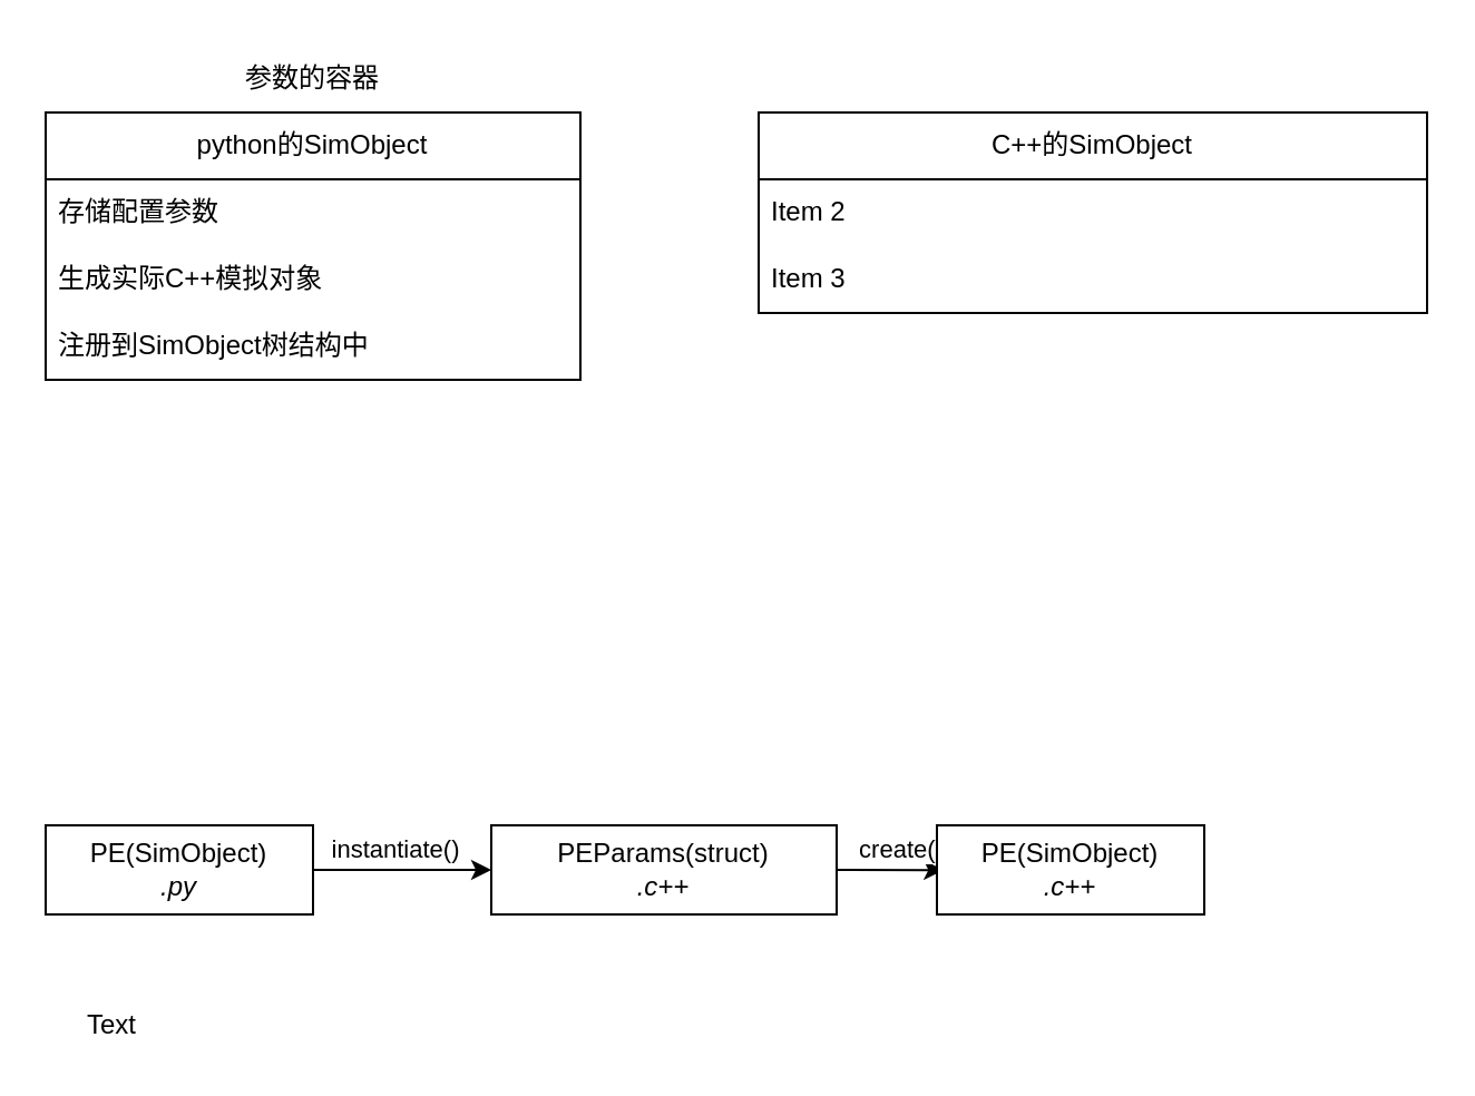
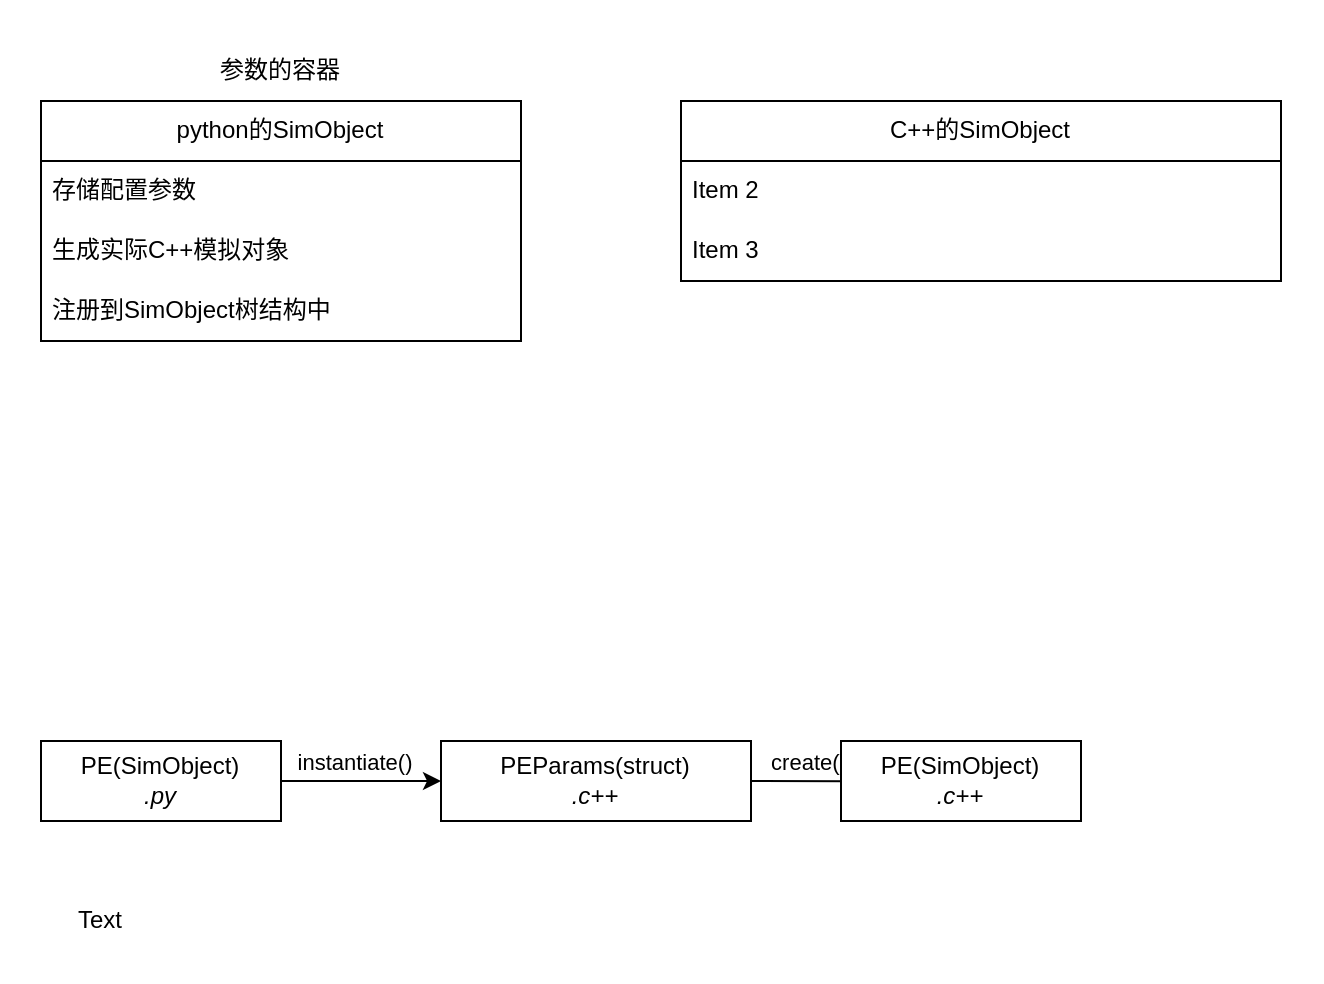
  <mxCell id="0" />
  <mxCell id="1" parent="0" />
  <mxCell id="2" value="python的SimObject" style="swimlane;fontStyle=0;childLayout=stackLayout;horizontal=1;startSize=30;horizontalStack=0;resizeParent=1;resizeParentMax=0;resizeLast=0;collapsible=1;marginBottom=0;whiteSpace=wrap;html=1;" vertex="1" parent="1"><mxGeometry x="20" y="50" width="240" height="120" as="geometry" /></mxCell>
  <mxCell id="3" value="存储配置参数" style="text;strokeColor=none;fillColor=none;align=left;verticalAlign=middle;spacingLeft=4;spacingRight=4;overflow=hidden;points=[[0,0.5],[1,0.5]];portConstraint=eastwest;rotatable=0;whiteSpace=wrap;html=1;" vertex="1" parent="2"><mxGeometry y="30" width="240" height="30" as="geometry" /></mxCell>
  <mxCell id="4" value="生成实际C++模拟对象" style="text;strokeColor=none;fillColor=none;align=left;verticalAlign=middle;spacingLeft=4;spacingRight=4;overflow=hidden;points=[[0,0.5],[1,0.5]];portConstraint=eastwest;rotatable=0;whiteSpace=wrap;html=1;" vertex="1" parent="2"><mxGeometry y="60" width="240" height="30" as="geometry" /></mxCell>
  <mxCell id="5" value="注册到SimObject树结构中" style="text;strokeColor=none;fillColor=none;align=left;verticalAlign=middle;spacingLeft=4;spacingRight=4;overflow=hidden;points=[[0,0.5],[1,0.5]];portConstraint=eastwest;rotatable=0;whiteSpace=wrap;html=1;" vertex="1" parent="2"><mxGeometry y="90" width="240" height="30" as="geometry" /></mxCell>
  <mxCell id="6" value="参数的容器" style="text;html=1;align=center;verticalAlign=middle;whiteSpace=wrap;rounded=0;" vertex="1" parent="1"><mxGeometry x="100" y="20" width="80" height="30" as="geometry" /></mxCell>
  <mxCell id="7" value="&lt;div&gt;PEParams(struct)&lt;/div&gt;&lt;div&gt;&lt;i&gt;.c++&lt;/i&gt;&lt;/div&gt;" style="rounded=0;whiteSpace=wrap;html=1;" vertex="1" parent="1"><mxGeometry x="220" y="370" width="155" height="40" as="geometry" /></mxCell>
  <mxCell id="8" value="&lt;div&gt;PE(SimObject)&lt;/div&gt;&lt;div&gt;&lt;i&gt;.py&lt;/i&gt;&lt;/div&gt;" style="rounded=0;whiteSpace=wrap;html=1;" vertex="1" parent="1"><mxGeometry x="20" y="370" width="120" height="40" as="geometry" /></mxCell>
  <mxCell id="9" value="" style="endArrow=classic;html=1;rounded=0;" edge="1" parent="1" target="7"><mxGeometry width="50" height="50" relative="1" as="geometry"><mxPoint x="140" y="390" as="sourcePoint" /><mxPoint x="190" y="340" as="targetPoint" /></mxGeometry></mxCell>
  <mxCell id="10" value="instantiate()" style="edgeLabel;html=1;align=center;verticalAlign=middle;resizable=0;points=[];" vertex="1" connectable="0" parent="9"><mxGeometry x="-0.089" relative="1" as="geometry"><mxPoint y="-10" as="offset" /></mxGeometry></mxCell>
- <mxCell id="11" value="" style="endArrow=classic;html=1;rounded=0;exitX=1;exitY=0.5;exitDx=0;exitDy=0;entryX=0.026;entryY=0.502;entryDx=0;entryDy=0;entryPerimeter=0;" edge="1" parent="1" source="7" target="13"><mxGeometry width="50" height="50" relative="1" as="geometry"><mxPoint x="360" y="400" as="sourcePoint" /><mxPoint x="420" y="390" as="targetPoint" /></mxGeometry></mxCell>
+ <mxCell id="11" value="" style="endArrow=none;html=1;rounded=0;exitX=1;exitY=0.5;exitDx=0;exitDy=0;entryX=0.026;entryY=0.502;entryDx=0;entryDy=0;entryPerimeter=0;" edge="1" parent="1" source="7" target="13"><mxGeometry width="50" height="50" relative="1" as="geometry"><mxPoint x="360" y="400" as="sourcePoint" /><mxPoint x="420" y="390" as="targetPoint" /></mxGeometry></mxCell>
  <mxCell id="12" value="create()" style="edgeLabel;html=1;align=center;verticalAlign=middle;resizable=0;points=[];" vertex="1" connectable="0" parent="11"><mxGeometry x="-0.302" y="1" relative="1" as="geometry"><mxPoint x="11" y="-9" as="offset" /></mxGeometry></mxCell>
  <mxCell id="13" value="&lt;div&gt;PE(SimObject)&lt;/div&gt;&lt;div&gt;&lt;i&gt;.c++&lt;/i&gt;&lt;/div&gt;" style="rounded=0;whiteSpace=wrap;html=1;" vertex="1" parent="1"><mxGeometry x="420" y="370" width="120" height="40" as="geometry" /></mxCell>
  <mxCell id="14" value="C++的SimObject" style="swimlane;fontStyle=0;childLayout=stackLayout;horizontal=1;startSize=30;horizontalStack=0;resizeParent=1;resizeParentMax=0;resizeLast=0;collapsible=1;marginBottom=0;whiteSpace=wrap;html=1;" vertex="1" parent="1"><mxGeometry x="340" y="50" width="300" height="90" as="geometry" /></mxCell>
  <mxCell id="15" value="Item 2" style="text;strokeColor=none;fillColor=none;align=left;verticalAlign=middle;spacingLeft=4;spacingRight=4;overflow=hidden;points=[[0,0.5],[1,0.5]];portConstraint=eastwest;rotatable=0;whiteSpace=wrap;html=1;" vertex="1" parent="14"><mxGeometry y="30" width="300" height="30" as="geometry" /></mxCell>
  <mxCell id="16" value="Item 3" style="text;strokeColor=none;fillColor=none;align=left;verticalAlign=middle;spacingLeft=4;spacingRight=4;overflow=hidden;points=[[0,0.5],[1,0.5]];portConstraint=eastwest;rotatable=0;whiteSpace=wrap;html=1;" vertex="1" parent="14"><mxGeometry y="60" width="300" height="30" as="geometry" /></mxCell>
  <mxCell id="17" value="Text" style="text;html=1;align=center;verticalAlign=middle;whiteSpace=wrap;rounded=0;" vertex="1" parent="1"><mxGeometry x="20" y="450" width="60" height="20" as="geometry" /></mxCell>
